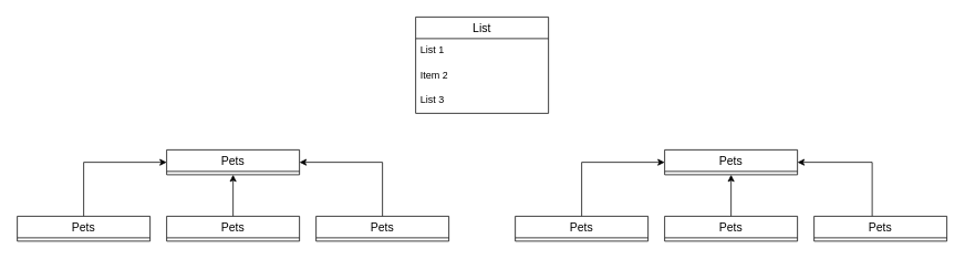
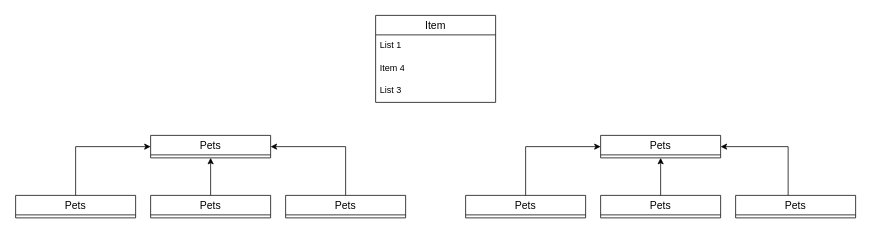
  <mxCell id="0" />
  <mxCell id="1" parent="0" />
- <mxCell id="2" value="List" style="swimlane;fontStyle=0;childLayout=stackLayout;horizontal=1;startSize=26;horizontalStack=0;resizeParent=1;resizeParentMax=0;resizeLast=0;collapsible=1;marginBottom=0;align=center;fontSize=14;" vertex="1" parent="1"><mxGeometry x="500" y="20" width="160" height="116" as="geometry" /></mxCell>
+ <mxCell id="2" value="Item" style="swimlane;fontStyle=0;childLayout=stackLayout;horizontal=1;startSize=26;horizontalStack=0;resizeParent=1;resizeParentMax=0;resizeLast=0;collapsible=1;marginBottom=0;align=center;fontSize=14;" vertex="1" parent="1"><mxGeometry x="500" y="20" width="160" height="116" as="geometry" /></mxCell>
  <mxCell id="3" value="List 1" style="text;strokeColor=none;fillColor=none;spacingLeft=4;spacingRight=4;overflow=hidden;rotatable=0;points=[[0,0.5],[1,0.5]];portConstraint=eastwest;fontSize=12;whiteSpace=wrap;html=1;" vertex="1" parent="2"><mxGeometry y="26" width="160" height="30" as="geometry" /></mxCell>
- <mxCell id="4" value="Item 2" style="text;strokeColor=none;fillColor=none;spacingLeft=4;spacingRight=4;overflow=hidden;rotatable=0;points=[[0,0.5],[1,0.5]];portConstraint=eastwest;fontSize=12;whiteSpace=wrap;html=1;" vertex="1" parent="2"><mxGeometry y="56" width="160" height="30" as="geometry" /></mxCell>
+ <mxCell id="4" value="Item 4" style="text;strokeColor=none;fillColor=none;spacingLeft=4;spacingRight=4;overflow=hidden;rotatable=0;points=[[0,0.5],[1,0.5]];portConstraint=eastwest;fontSize=12;whiteSpace=wrap;html=1;" vertex="1" parent="2"><mxGeometry y="56" width="160" height="30" as="geometry" /></mxCell>
  <mxCell id="5" value="List 3" style="text;strokeColor=none;fillColor=none;spacingLeft=4;spacingRight=4;overflow=hidden;rotatable=0;points=[[0,0.5],[1,0.5]];portConstraint=eastwest;fontSize=12;whiteSpace=wrap;html=1;" vertex="1" parent="2"><mxGeometry y="86" width="160" height="30" as="geometry" /></mxCell>
  <mxCell id="6" value="Pets" style="swimlane;fontStyle=0;childLayout=stackLayout;horizontal=1;startSize=26;horizontalStack=0;resizeParent=1;resizeParentMax=0;resizeLast=0;collapsible=1;marginBottom=0;align=center;fontSize=14;" vertex="1" parent="1"><mxGeometry x="200" y="180" width="160" height="30" as="geometry" /></mxCell>
  <mxCell id="7" value="Pets" style="swimlane;fontStyle=0;childLayout=stackLayout;horizontal=1;startSize=26;horizontalStack=0;resizeParent=1;resizeParentMax=0;resizeLast=0;collapsible=1;marginBottom=0;align=center;fontSize=14;" vertex="1" parent="1"><mxGeometry x="800" y="180" width="160" height="30" as="geometry" /></mxCell>
  <mxCell id="8" style="edgeStyle=orthogonalEdgeStyle;rounded=0;orthogonalLoop=1;jettySize=auto;html=1;entryX=1;entryY=0.5;entryDx=0;entryDy=0;" edge="1" parent="1" source="9" target="6"><mxGeometry relative="1" as="geometry"><Array as="points"><mxPoint x="460" y="195" /></Array></mxGeometry></mxCell>
  <mxCell id="9" value="Pets" style="swimlane;fontStyle=0;childLayout=stackLayout;horizontal=1;startSize=26;horizontalStack=0;resizeParent=1;resizeParentMax=0;resizeLast=0;collapsible=1;marginBottom=0;align=center;fontSize=14;" vertex="1" parent="1"><mxGeometry x="380" y="260" width="160" height="30" as="geometry" /></mxCell>
  <mxCell id="10" style="edgeStyle=orthogonalEdgeStyle;rounded=0;orthogonalLoop=1;jettySize=auto;html=1;entryX=0.5;entryY=1;entryDx=0;entryDy=0;" edge="1" parent="1" source="11" target="6"><mxGeometry relative="1" as="geometry" /></mxCell>
  <mxCell id="11" value="Pets" style="swimlane;fontStyle=0;childLayout=stackLayout;horizontal=1;startSize=26;horizontalStack=0;resizeParent=1;resizeParentMax=0;resizeLast=0;collapsible=1;marginBottom=0;align=center;fontSize=14;" vertex="1" parent="1"><mxGeometry x="200" y="260" width="160" height="30" as="geometry" /></mxCell>
  <mxCell id="12" style="edgeStyle=orthogonalEdgeStyle;rounded=0;orthogonalLoop=1;jettySize=auto;html=1;entryX=0;entryY=0.5;entryDx=0;entryDy=0;" edge="1" parent="1" source="13" target="6"><mxGeometry relative="1" as="geometry"><Array as="points"><mxPoint x="100" y="195" /></Array></mxGeometry></mxCell>
  <mxCell id="13" value="Pets" style="swimlane;fontStyle=0;childLayout=stackLayout;horizontal=1;startSize=26;horizontalStack=0;resizeParent=1;resizeParentMax=0;resizeLast=0;collapsible=1;marginBottom=0;align=center;fontSize=14;" vertex="1" parent="1"><mxGeometry x="20" y="260" width="160" height="30" as="geometry" /></mxCell>
  <mxCell id="14" style="edgeStyle=orthogonalEdgeStyle;rounded=0;orthogonalLoop=1;jettySize=auto;html=1;entryX=1;entryY=0.5;entryDx=0;entryDy=0;" edge="1" parent="1" source="15" target="7"><mxGeometry relative="1" as="geometry"><Array as="points"><mxPoint x="1050" y="195" /></Array></mxGeometry></mxCell>
  <mxCell id="15" value="Pets" style="swimlane;fontStyle=0;childLayout=stackLayout;horizontal=1;startSize=26;horizontalStack=0;resizeParent=1;resizeParentMax=0;resizeLast=0;collapsible=1;marginBottom=0;align=center;fontSize=14;" vertex="1" parent="1"><mxGeometry x="980" y="260" width="160" height="30" as="geometry" /></mxCell>
  <mxCell id="16" style="edgeStyle=orthogonalEdgeStyle;rounded=0;orthogonalLoop=1;jettySize=auto;html=1;entryX=0.5;entryY=1;entryDx=0;entryDy=0;" edge="1" parent="1" source="17" target="7"><mxGeometry relative="1" as="geometry" /></mxCell>
  <mxCell id="17" value="Pets" style="swimlane;fontStyle=0;childLayout=stackLayout;horizontal=1;startSize=26;horizontalStack=0;resizeParent=1;resizeParentMax=0;resizeLast=0;collapsible=1;marginBottom=0;align=center;fontSize=14;" vertex="1" parent="1"><mxGeometry x="800" y="260" width="160" height="30" as="geometry" /></mxCell>
  <mxCell id="18" style="edgeStyle=orthogonalEdgeStyle;rounded=0;orthogonalLoop=1;jettySize=auto;html=1;entryX=0;entryY=0.5;entryDx=0;entryDy=0;" edge="1" parent="1" source="19" target="7"><mxGeometry relative="1" as="geometry"><Array as="points"><mxPoint x="700" y="195" /></Array></mxGeometry></mxCell>
  <mxCell id="19" value="Pets" style="swimlane;fontStyle=0;childLayout=stackLayout;horizontal=1;startSize=26;horizontalStack=0;resizeParent=1;resizeParentMax=0;resizeLast=0;collapsible=1;marginBottom=0;align=center;fontSize=14;" vertex="1" parent="1"><mxGeometry x="620" y="260" width="160" height="30" as="geometry" /></mxCell>
